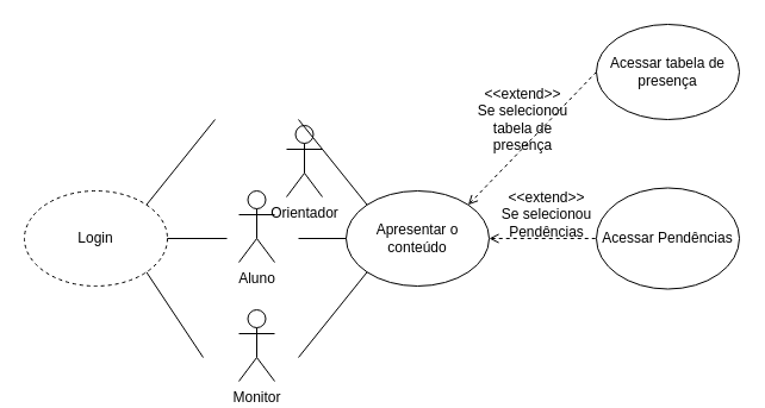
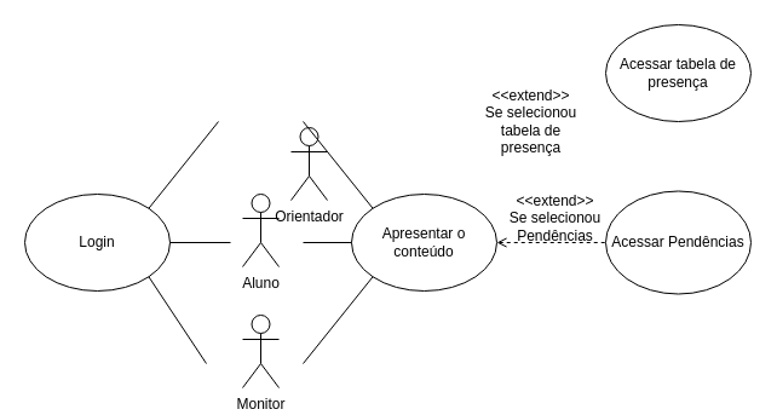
  <mxCell id="0" />
  <mxCell id="1" parent="0" />
  <mxCell id="2" value="Monitor&lt;br&gt;" style="shape=umlActor;verticalLabelPosition=bottom;verticalAlign=top;html=1;outlineConnect=0;fontFamily=Helvetica;" vertex="1" parent="1"><mxGeometry x="200" y="260" width="30" height="60" as="geometry" /></mxCell>
  <mxCell id="3" value="Aluno&lt;br&gt;" style="shape=umlActor;verticalLabelPosition=bottom;verticalAlign=top;html=1;outlineConnect=0;fontFamily=Helvetica;" vertex="1" parent="1"><mxGeometry x="200" y="160" width="30" height="60" as="geometry" /></mxCell>
  <mxCell id="4" value="Orientador&lt;br&gt;" style="shape=umlActor;verticalLabelPosition=bottom;verticalAlign=top;html=1;outlineConnect=0;" vertex="1" parent="1"><mxGeometry x="240" y="105" width="30" height="60" as="geometry" /></mxCell>
  <mxCell id="5" value="Apresentar o conteúdo" style="ellipse;whiteSpace=wrap;html=1;" vertex="1" parent="1"><mxGeometry x="290" y="160" width="120" height="80" as="geometry" /></mxCell>
  <mxCell id="6" value="" style="endArrow=none;html=1;exitX=0;exitY=0;exitDx=0;exitDy=0;" edge="1" parent="1" source="5"><mxGeometry width="50" height="50" relative="1" as="geometry"><mxPoint x="350" y="160" as="sourcePoint" /><mxPoint x="250" y="100" as="targetPoint" /></mxGeometry></mxCell>
  <mxCell id="7" value="" style="endArrow=none;html=1;exitX=0;exitY=0.5;exitDx=0;exitDy=0;" edge="1" parent="1" source="5"><mxGeometry width="50" height="50" relative="1" as="geometry"><mxPoint x="330" y="200" as="sourcePoint" /><mxPoint x="250" y="200" as="targetPoint" /></mxGeometry></mxCell>
  <mxCell id="8" value="" style="endArrow=none;html=1;exitX=0;exitY=1;exitDx=0;exitDy=0;" edge="1" parent="1" source="5"><mxGeometry width="50" height="50" relative="1" as="geometry"><mxPoint x="370" y="180" as="sourcePoint" /><mxPoint x="250" y="300" as="targetPoint" /></mxGeometry></mxCell>
  <mxCell id="9" value="Acessar tabela de presença" style="ellipse;whiteSpace=wrap;html=1;" vertex="1" parent="1"><mxGeometry x="500" y="20" width="120" height="80" as="geometry" /></mxCell>
- <mxCell id="10" value="" style="endArrow=none;html=1;strokeWidth=1;entryX=0;entryY=0.5;entryDx=0;entryDy=0;dashed=1;startArrow=open;startFill=0;exitX=1;exitY=0;exitDx=0;exitDy=0;" edge="1" parent="1" source="5" target="9"><mxGeometry width="50" height="50" relative="1" as="geometry"><mxPoint x="410" y="200" as="sourcePoint" /><mxPoint x="430" y="150" as="targetPoint" /></mxGeometry></mxCell>
  <mxCell id="11" value="Acessar Pendências" style="ellipse;whiteSpace=wrap;html=1;" vertex="1" parent="1"><mxGeometry x="500" y="157.5" width="120" height="85" as="geometry" /></mxCell>
  <mxCell id="12" value="" style="endArrow=none;html=1;strokeWidth=1;entryX=0;entryY=0.5;entryDx=0;entryDy=0;dashed=1;startArrow=open;startFill=0;exitX=1;exitY=0.5;exitDx=0;exitDy=0;" edge="1" parent="1" source="5" target="11"><mxGeometry width="50" height="50" relative="1" as="geometry"><mxPoint x="420" y="240" as="sourcePoint" /><mxPoint x="540" y="110" as="targetPoint" /></mxGeometry></mxCell>
  <mxCell id="13" value="&amp;lt;&amp;lt;extend&amp;gt;&amp;gt;&lt;br&gt;Se selecionou Pendências" style="text;html=1;strokeColor=none;fillColor=none;align=center;verticalAlign=middle;whiteSpace=wrap;rounded=0;" vertex="1" parent="1"><mxGeometry x="410" y="170" width="97" height="20" as="geometry" /></mxCell>
- <mxCell id="14" value="Login" style="ellipse;whiteSpace=wrap;html=1;dashed=1;" vertex="1" parent="1"><mxGeometry x="20" y="160" width="120" height="80" as="geometry" /></mxCell>
+ <mxCell id="14" value="Login" style="ellipse;whiteSpace=wrap;html=1;" vertex="1" parent="1"><mxGeometry x="20" y="160" width="120" height="80" as="geometry" /></mxCell>
  <mxCell id="15" value="" style="endArrow=none;html=1;exitX=1;exitY=0;exitDx=0;exitDy=0;" edge="1" parent="1" source="14"><mxGeometry width="50" height="50" relative="1" as="geometry"><mxPoint x="317.574" y="181.716" as="sourcePoint" /><mxPoint x="180" y="100" as="targetPoint" /></mxGeometry></mxCell>
  <mxCell id="16" value="" style="endArrow=none;html=1;entryX=1;entryY=0.5;entryDx=0;entryDy=0;" edge="1" parent="1" target="14"><mxGeometry width="50" height="50" relative="1" as="geometry"><mxPoint x="190" y="200" as="sourcePoint" /><mxPoint x="260" y="210" as="targetPoint" /></mxGeometry></mxCell>
  <mxCell id="17" value="" style="endArrow=none;html=1;exitX=1;exitY=1;exitDx=0;exitDy=0;" edge="1" parent="1" source="14"><mxGeometry width="50" height="50" relative="1" as="geometry"><mxPoint x="317.574" y="238.284" as="sourcePoint" /><mxPoint x="170" y="300" as="targetPoint" /></mxGeometry></mxCell>
  <mxCell id="18" value="&amp;lt;&amp;lt;extend&amp;gt;&amp;gt;&lt;br&gt;Se selecionou tabela de presença" style="text;html=1;strokeColor=none;fillColor=none;align=center;verticalAlign=middle;whiteSpace=wrap;rounded=0;" vertex="1" parent="1"><mxGeometry x="390" y="90" width="97" height="20" as="geometry" /></mxCell>
